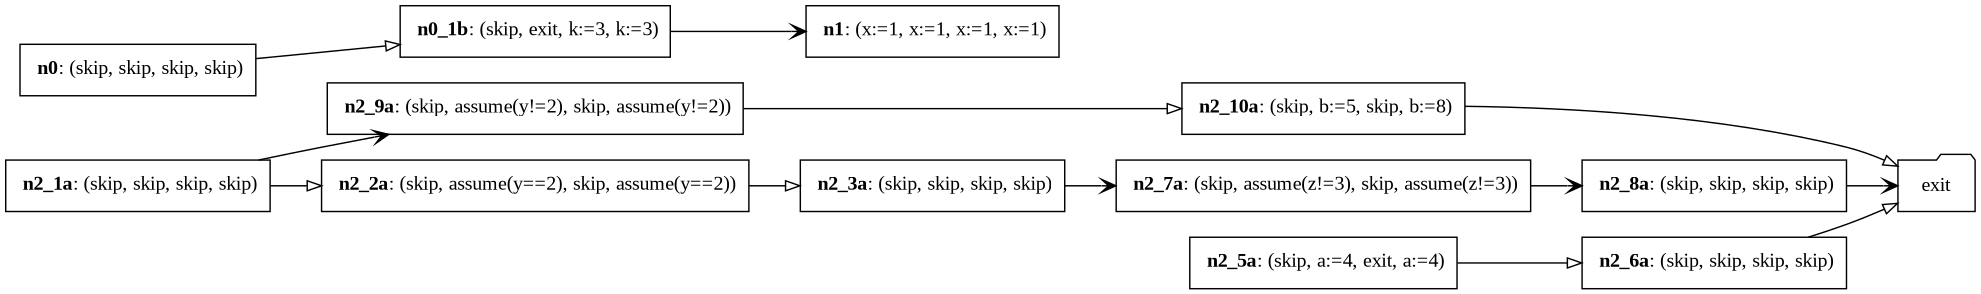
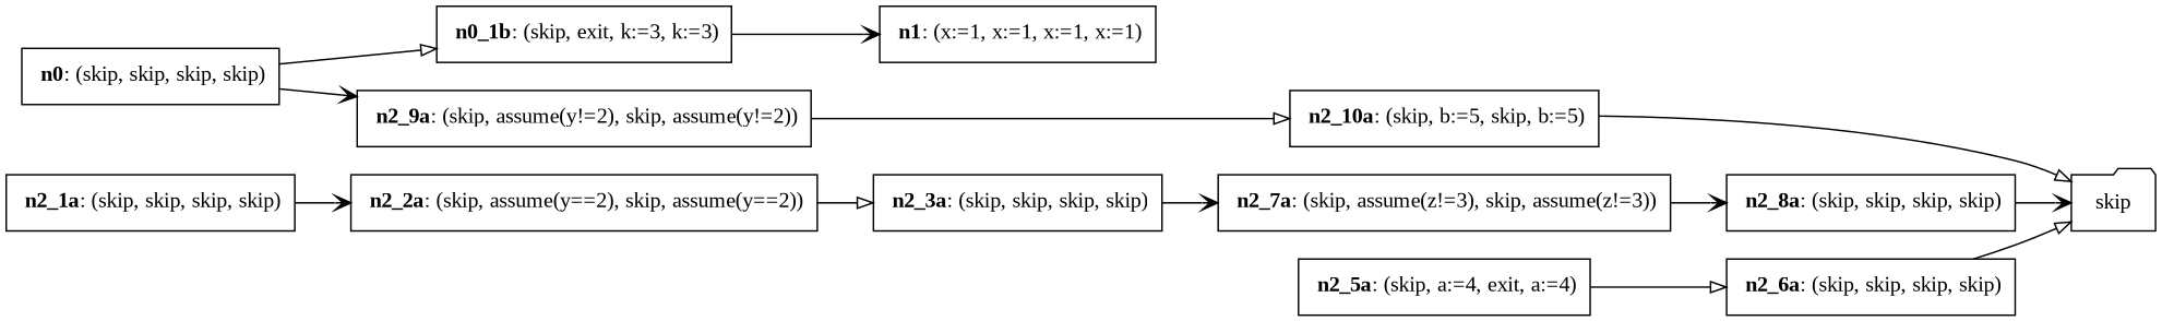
  digraph {
    fontname="Liberation Serif"
    rankdir=LR
    node [fontname="Liberation Serif" shape=box]
    edge [arrowhead=onormal fontname="Liberation Serif"]
    n1 [label=< <B>n0</B>: (skip, skip, skip, skip)>]
    n2 [label=< <B>n0_1b</B>: (skip, exit, k:=3, k:=3)>]
    n3 [label=< <B>n1</B>: (x:=1, x:=1, x:=1, x:=1)>]
    n4 [label=< <B>n2_1a</B>: (skip, skip, skip, skip)>]
    n5 [label=< <B>n2_2a</B>: (skip, assume(y==2), skip, assume(y==2))>]
    n6 [label=< <B>n2_9a</B>: (skip, assume(y!=2), skip, assume(y!=2))>]
    n7 [label=< <B>n2_3a</B>: (skip, skip, skip, skip)>]
-   n8 [label=< <B>n2_10a</B>: (skip, b:=5, skip, b:=8)>]
-   exit [shape=folder]
+   n8 [label=< <B>n2_10a</B>: (skip, b:=5, skip, b:=5)>]
+   exit [shape=folder label=skip]
    n10 [label=< <B>n2_7a</B>: (skip, assume(z!=3), skip, assume(z!=3))>]
    n11 [label=< <B>n2_8a</B>: (skip, skip, skip, skip)>]
    n12 [label=< <B>n2_5a</B>: (skip, a:=4, exit, a:=4)>]
    n13 [label=< <B>n2_6a</B>: (skip, skip, skip, skip)>]
    n1 -> n2
    n2 -> n3 [arrowhead=vee]
-   n4 -> n5
-   n4 -> n6 [arrowhead=vee]
+   n4 -> n5 [arrowhead=vee]
+   n1 -> n6 [arrowhead=vee]
    n5 -> n7
    n6 -> n8
    n7 -> n10 [arrowhead=vee]
    n8 -> exit
    n10 -> n11 [arrowhead=vee]
    n11 -> exit [arrowhead=vee]
    n12 -> n13
    n13 -> exit
  }
